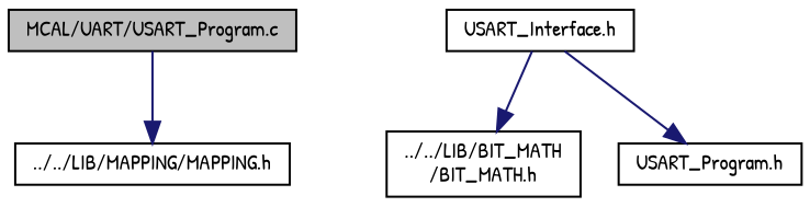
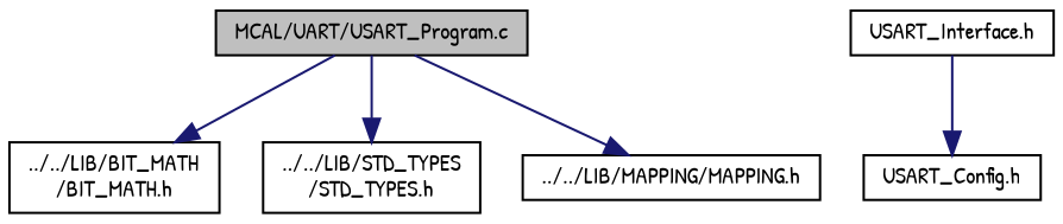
  digraph {
    fontname="Patrick Hand"
    node [color=black fillcolor=white fontname="Patrick Hand" fontsize=10 shape=record style=filled]
    edge [color=midnightblue fontname="Patrick Hand" fontsize=10 labelfontname=Helvetica labelfontsize=10 style=solid]
    n1 [fillcolor=grey75 fontcolor=black height=0.2 label="MCAL/UART/USART_Program.c" width=0.4]
    n2 [height=0.2 label="../../LIB/BIT_MATH\l/BIT_MATH.h" width=0.4]
+   n3 [height=0.2 label="../../LIB/STD_TYPES\l/STD_TYPES.h" width=0.4]
    n4 [height=0.2 label="../../LIB/MAPPING/MAPPING.h" width=0.4]
    n5 [height=0.2 label="USART_Interface.h" width=0.4]
-   n6 [height=0.2 label="USART_Program.h" width=0.4]
-   n5 -> n2
+   n6 [height=0.2 label="USART_Config.h" width=0.4]
+   n1 -> n2
+   n1 -> n3
    n1 -> n4
    n5 -> n6
  }
